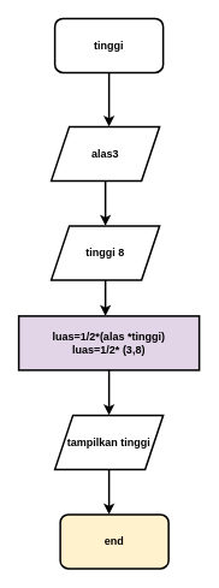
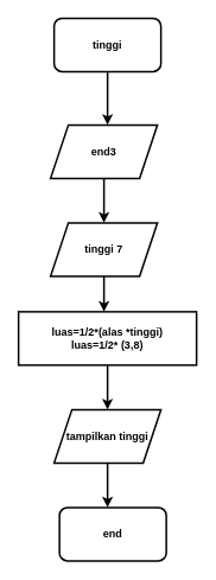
  <mxCell id="0" />
  <mxCell id="1" parent="0" />
  <mxCell id="2" style="edgeStyle=orthogonalEdgeStyle;rounded=0;orthogonalLoop=1;jettySize=auto;html=1;exitX=0.5;exitY=1;exitDx=0;exitDy=0;fontStyle=1;strokeWidth=2;" edge="1" parent="1" source="3"><mxGeometry relative="1" as="geometry"><mxPoint x="120" y="140" as="targetPoint" /></mxGeometry></mxCell>
  <mxCell id="3" value="tinggi" style="rounded=1;whiteSpace=wrap;html=1;fontStyle=1;strokeWidth=2;" vertex="1" parent="1"><mxGeometry x="60" y="20" width="120" height="60" as="geometry" /></mxCell>
  <mxCell id="4" style="edgeStyle=orthogonalEdgeStyle;rounded=0;orthogonalLoop=1;jettySize=auto;html=1;exitX=0.5;exitY=1;exitDx=0;exitDy=0;fontStyle=1;strokeWidth=2;" edge="1" parent="1" source="5"><mxGeometry relative="1" as="geometry"><mxPoint x="116" y="250" as="targetPoint" /></mxGeometry></mxCell>
- <mxCell id="5" value="alas3" style="shape=parallelogram;perimeter=parallelogramPerimeter;whiteSpace=wrap;html=1;fixedSize=1;fontStyle=1;strokeWidth=2;" vertex="1" parent="1"><mxGeometry x="56" y="140" width="120" height="60" as="geometry" /></mxCell>
+ <mxCell id="5" value="end3" style="shape=parallelogram;perimeter=parallelogramPerimeter;whiteSpace=wrap;html=1;fixedSize=1;fontStyle=1;strokeWidth=2;" vertex="1" parent="1"><mxGeometry x="56" y="140" width="120" height="60" as="geometry" /></mxCell>
  <mxCell id="6" style="edgeStyle=orthogonalEdgeStyle;rounded=0;orthogonalLoop=1;jettySize=auto;html=1;exitX=0.5;exitY=1;exitDx=0;exitDy=0;fontStyle=1;strokeWidth=2;" edge="1" parent="1" source="7"><mxGeometry relative="1" as="geometry"><mxPoint x="116" y="350" as="targetPoint" /></mxGeometry></mxCell>
- <mxCell id="7" value="tinggi 8" style="shape=parallelogram;perimeter=parallelogramPerimeter;whiteSpace=wrap;html=1;fixedSize=1;fontStyle=1;strokeWidth=2;" vertex="1" parent="1"><mxGeometry x="56" y="250" width="120" height="60" as="geometry" /></mxCell>
+ <mxCell id="7" value="tinggi 7" style="shape=parallelogram;perimeter=parallelogramPerimeter;whiteSpace=wrap;html=1;fixedSize=1;fontStyle=1;strokeWidth=2;" vertex="1" parent="1"><mxGeometry x="56" y="250" width="120" height="60" as="geometry" /></mxCell>
  <mxCell id="8" style="edgeStyle=orthogonalEdgeStyle;rounded=0;orthogonalLoop=1;jettySize=auto;html=1;exitX=0.5;exitY=1;exitDx=0;exitDy=0;fontStyle=1;strokeWidth=2;" edge="1" parent="1" source="9"><mxGeometry relative="1" as="geometry"><mxPoint x="120" y="460" as="targetPoint" /></mxGeometry></mxCell>
- <mxCell id="9" value="&lt;div&gt;luas=1/2*(alas *tinggi)&lt;/div&gt;&lt;div&gt;luas=1/2* (3,8)&lt;br&gt;&lt;/div&gt;" style="rounded=0;whiteSpace=wrap;html=1;fontStyle=1;strokeWidth=2;fillColor=#e1d5e7;" vertex="1" parent="1"><mxGeometry x="20" y="350" width="200" height="60" as="geometry" /></mxCell>
+ <mxCell id="9" value="&lt;div&gt;luas=1/2*(alas *tinggi)&lt;/div&gt;&lt;div&gt;luas=1/2* (3,8)&lt;br&gt;&lt;/div&gt;" style="rounded=0;whiteSpace=wrap;html=1;fontStyle=1;strokeWidth=2;" vertex="1" parent="1"><mxGeometry x="20" y="350" width="200" height="60" as="geometry" /></mxCell>
  <mxCell id="10" style="edgeStyle=orthogonalEdgeStyle;rounded=0;orthogonalLoop=1;jettySize=auto;html=1;exitX=0.5;exitY=1;exitDx=0;exitDy=0;fontStyle=1;strokeWidth=2;" edge="1" parent="1" source="11"><mxGeometry relative="1" as="geometry"><mxPoint x="120" y="570" as="targetPoint" /></mxGeometry></mxCell>
  <mxCell id="11" value="tampilkan tinggi" style="shape=parallelogram;perimeter=parallelogramPerimeter;whiteSpace=wrap;html=1;fixedSize=1;fontStyle=1;strokeWidth=2;" vertex="1" parent="1"><mxGeometry x="60" y="460" width="120" height="60" as="geometry" /></mxCell>
- <mxCell id="12" value="end" style="rounded=1;whiteSpace=wrap;html=1;fontStyle=1;strokeWidth=2;fillColor=#fff2cc;" vertex="1" parent="1"><mxGeometry x="66" y="570" width="120" height="60" as="geometry" /></mxCell>
+ <mxCell id="12" value="end" style="rounded=1;whiteSpace=wrap;html=1;fontStyle=1;strokeWidth=2;" vertex="1" parent="1"><mxGeometry x="66" y="570" width="120" height="60" as="geometry" /></mxCell>
